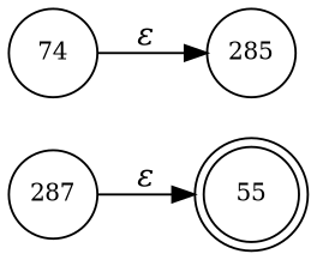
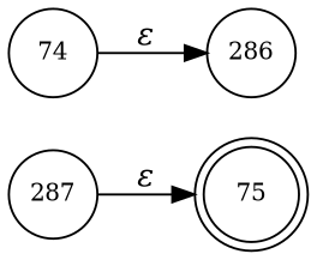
  digraph {
    rankdir=LR
    node [fixedsize=true fontsize=11 shape=circle peripheries=1]
    edge [fontname="Times-Italic"]
-   n1 [label=55 shape=doublecircle width=.6 peripheries=""]
+   n1 [label=75 shape=doublecircle width=.6 peripheries=""]
    n2 [label=74 width=.55]
-   n3 [label=285 width=.55]
+   n3 [label=286 width=.55]
    n4 [label=287 width=.55]
    n2 -> n3 [label="&epsilon;"]
    n4 -> n1 [label="&epsilon;"]
  }
